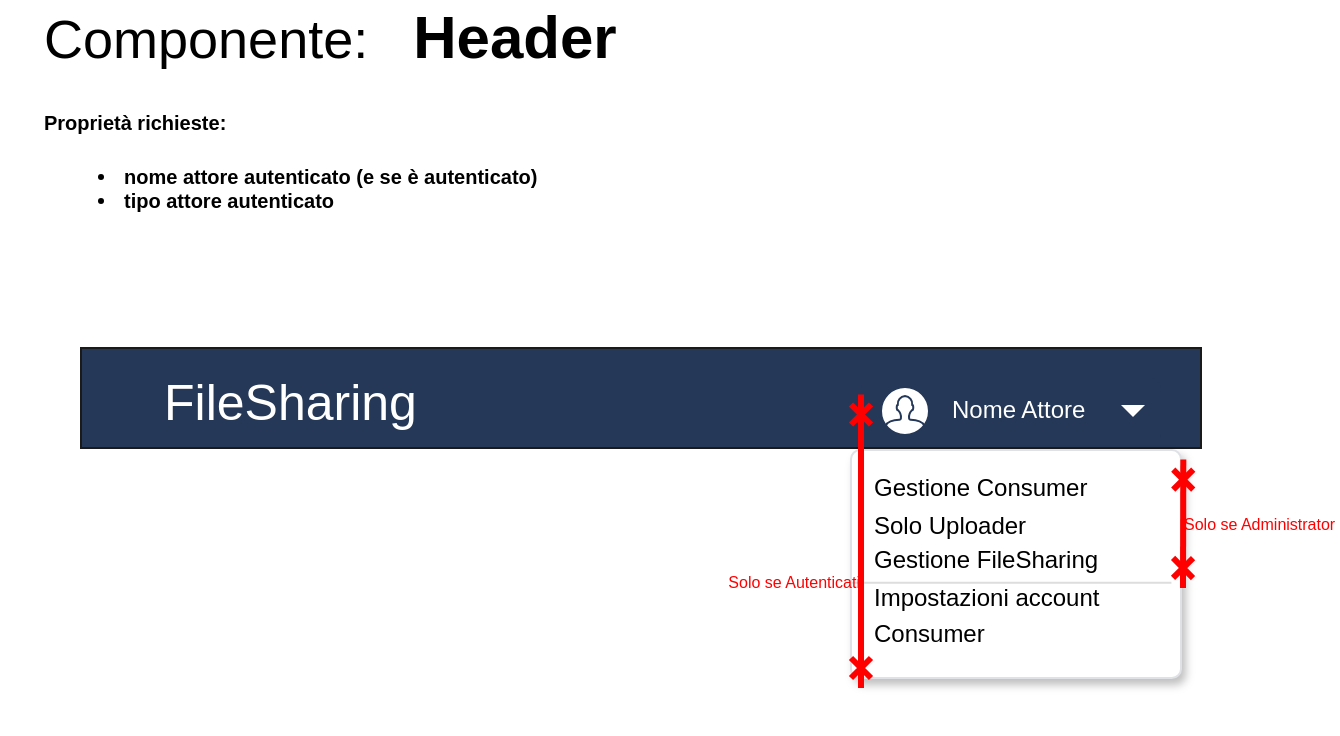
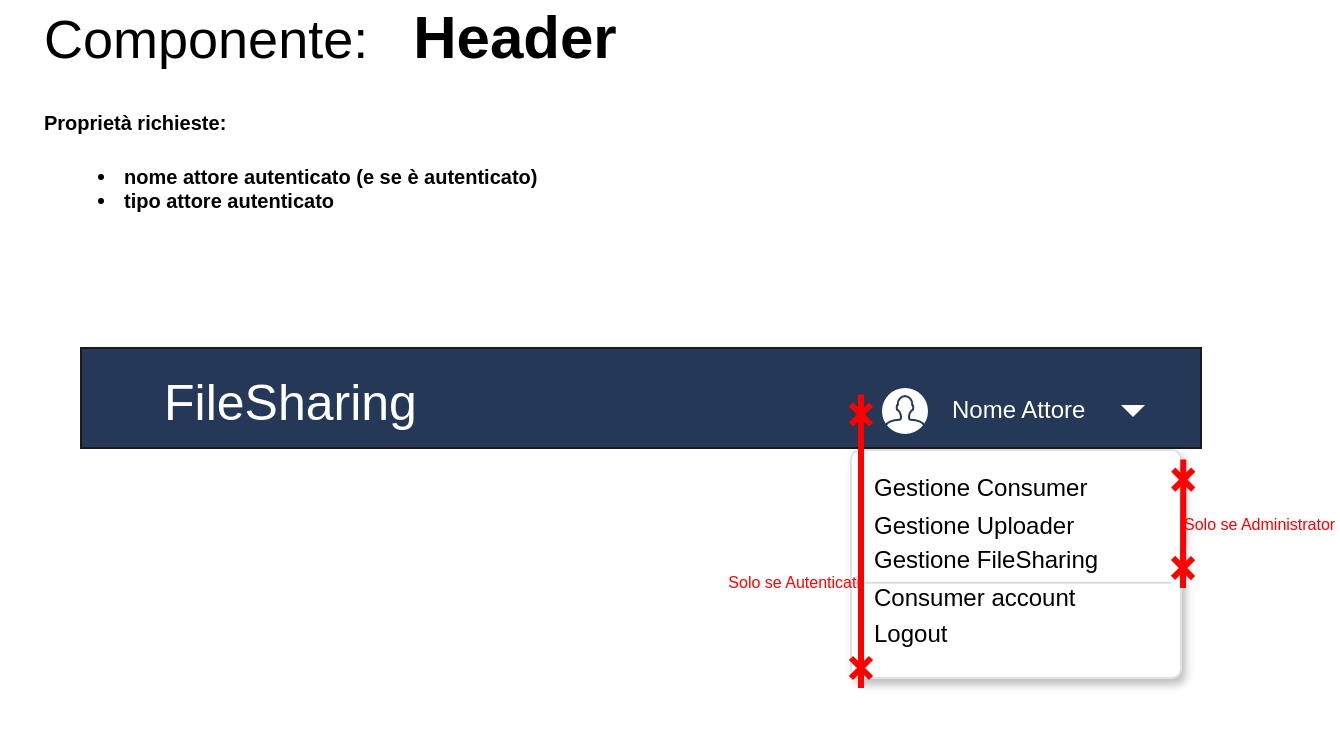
  <mxCell id="0" />
  <mxCell id="1" parent="0" />
  <mxCell id="2" value="&lt;font style=&quot;font-size: 25px&quot;&gt;FileSharing&lt;/font&gt;" style="whiteSpace=wrap;html=1;shadow=0;dashed=0;fontSize=30;align=left;fillColor=#253858;strokeColor=#1A1A1A;fontColor=#FFFFFF;spacingLeft=40;" vertex="1" parent="1"><mxGeometry x="40" y="145.5" width="560" height="50" as="geometry" /></mxCell>
  <mxCell id="3" value="" style="group" vertex="1" connectable="0" parent="1"><mxGeometry x="430" y="160.5" width="160" height="157" as="geometry" /></mxCell>
  <mxCell id="4" value="" style="rounded=1;fillColor=#253858;strokeColor=none;html=1;" vertex="1" parent="3"><mxGeometry width="150" height="33" as="geometry" /></mxCell>
  <mxCell id="5" value="" style="shape=triangle;direction=south;fillColor=#ffffff;strokeColor=none;html=1" vertex="1" parent="4"><mxGeometry x="1" y="0.5" width="12" height="6" relative="1" as="geometry"><mxPoint x="-20" y="-3" as="offset" /></mxGeometry></mxCell>
  <mxCell id="6" value="Nome Attore" style="shape=mxgraph.ios7.icons.user;fillColor=#ffffff;strokeColor=#253858;html=1;fontColor=#ffffff;align=left;fontSize=12;spacingLeft=10;labelPosition=right;verticalLabelPosition=middle;verticalAlign=middle;" vertex="1" parent="4"><mxGeometry y="0.5" width="24" height="24" relative="1" as="geometry"><mxPoint x="10" y="-12" as="offset" /></mxGeometry></mxCell>
  <mxCell id="7" value="" style="rounded=1;fillColor=#ffffff;strokeColor=#DFE1E5;shadow=1;html=1;arcSize=4" vertex="1" parent="3"><mxGeometry x="-5" y="36" width="165" height="114" as="geometry" /></mxCell>
  <mxCell id="8" value="" style="shape=line;strokeColor=#dddddd;perimeter=none;resizeWidth=1;" vertex="1" parent="7"><mxGeometry x="0.214" y="57" width="160" height="18.843" as="geometry"><mxPoint y="68" as="offset" /></mxGeometry></mxCell>
  <mxCell id="9" value="Gestione Consumer" style="html=1;shadow=0;dashed=0;shape=mxgraph.bootstrap.rect;strokeColor=none;spacingLeft=10;align=left;fillColor=none;whiteSpace=wrap;resizeWidth=1;" vertex="1" parent="7"><mxGeometry width="160" height="20" relative="1" as="geometry"><mxPoint y="9" as="offset" /></mxGeometry></mxCell>
  <mxCell id="10" value="Gestione FileSharing" style="html=1;shadow=0;dashed=0;shape=mxgraph.bootstrap.rect;strokeColor=none;spacingLeft=10;align=left;fillColor=none;whiteSpace=wrap;resizeWidth=1;" vertex="1" parent="7"><mxGeometry y="36.744" width="160" height="18.843" as="geometry"><mxPoint y="9" as="offset" /></mxGeometry></mxCell>
- <mxCell id="11" value="Impostazioni account" style="html=1;shadow=0;dashed=0;shape=mxgraph.bootstrap.rect;strokeColor=none;spacingLeft=10;align=left;fillColor=none;whiteSpace=wrap;resizeWidth=1;" vertex="1" parent="7"><mxGeometry y="55.587" width="160" height="18.843" as="geometry"><mxPoint y="9" as="offset" /></mxGeometry></mxCell>
- <mxCell id="12" value="Consumer" style="html=1;shadow=0;dashed=0;shape=mxgraph.bootstrap.rect;strokeColor=none;spacingLeft=10;align=left;fillColor=none;whiteSpace=wrap;resizeWidth=1;" vertex="1" parent="7"><mxGeometry y="74.43" width="160" height="18.843" as="geometry"><mxPoint y="9" as="offset" /></mxGeometry></mxCell>
- <mxCell id="13" value="Solo Uploader" style="html=1;shadow=0;dashed=0;shape=mxgraph.bootstrap.rect;strokeColor=none;spacingLeft=10;align=left;fillColor=none;whiteSpace=wrap;resizeWidth=1;" vertex="1" parent="3"><mxGeometry x="-5" y="55" width="160" height="20" as="geometry"><mxPoint y="9" as="offset" /></mxGeometry></mxCell>
+ <mxCell id="11" value="Consumer account" style="html=1;shadow=0;dashed=0;shape=mxgraph.bootstrap.rect;strokeColor=none;spacingLeft=10;align=left;fillColor=none;whiteSpace=wrap;resizeWidth=1;" vertex="1" parent="7"><mxGeometry y="55.587" width="160" height="18.843" as="geometry"><mxPoint y="9" as="offset" /></mxGeometry></mxCell>
+ <mxCell id="12" value="Logout" style="html=1;shadow=0;dashed=0;shape=mxgraph.bootstrap.rect;strokeColor=none;spacingLeft=10;align=left;fillColor=none;whiteSpace=wrap;resizeWidth=1;" vertex="1" parent="7"><mxGeometry y="74.43" width="160" height="18.843" as="geometry"><mxPoint y="9" as="offset" /></mxGeometry></mxCell>
+ <mxCell id="13" value="Gestione Uploader" style="html=1;shadow=0;dashed=0;shape=mxgraph.bootstrap.rect;strokeColor=none;spacingLeft=10;align=left;fillColor=none;whiteSpace=wrap;resizeWidth=1;" vertex="1" parent="3"><mxGeometry x="-5" y="55" width="160" height="20" as="geometry"><mxPoint y="9" as="offset" /></mxGeometry></mxCell>
  <mxCell id="14" value="" style="endArrow=cross;startArrow=cross;html=1;fontSize=30;fontColor=#FFFFFF;startFill=0;endFill=0;entryX=1.007;entryY=0.042;entryDx=0;entryDy=0;entryPerimeter=0;strokeWidth=3;strokeColor=#FF0000;" edge="1" parent="1" target="7"><mxGeometry width="50" height="50" relative="1" as="geometry"><mxPoint x="591" y="265.5" as="sourcePoint" /><mxPoint x="640" y="205.5" as="targetPoint" /></mxGeometry></mxCell>
  <mxCell id="15" value="&lt;font color=&quot;#ff0000&quot; style=&quot;font-size: 8px&quot;&gt;Solo se Administrator&lt;/font&gt;" style="text;html=1;resizable=0;points=[];align=left;verticalAlign=middle;labelBackgroundColor=none;fontSize=30;fontColor=#FFFFFF;" vertex="1" connectable="0" parent="14"><mxGeometry x="-0.559" y="2" relative="1" as="geometry"><mxPoint x="1" y="-26" as="offset" /></mxGeometry></mxCell>
  <mxCell id="16" value="" style="endArrow=cross;startArrow=cross;html=1;fontSize=30;fontColor=#FFFFFF;startFill=0;endFill=0;entryX=0;entryY=0.25;entryDx=0;entryDy=0;strokeWidth=3;strokeColor=#FF0000;" edge="1" parent="1" target="4"><mxGeometry width="50" height="50" relative="1" as="geometry"><mxPoint x="430" y="315.5" as="sourcePoint" /><mxPoint x="601.155" y="211.288" as="targetPoint" /></mxGeometry></mxCell>
  <mxCell id="17" value="&lt;font color=&quot;#ff0000&quot; style=&quot;font-size: 8px&quot;&gt;Solo se Autenticati&lt;/font&gt;" style="text;html=1;resizable=0;points=[];align=right;verticalAlign=middle;labelBackgroundColor=none;fontSize=30;fontColor=#FFFFFF;" vertex="1" connectable="0" parent="16"><mxGeometry x="-0.559" y="2" relative="1" as="geometry"><mxPoint x="2" y="-29.5" as="offset" /></mxGeometry></mxCell>
  <mxCell id="18" value="&lt;font color=&quot;#000000&quot;&gt;&lt;span style=&quot;font-size: 27px&quot;&gt;Componente:&amp;nbsp; &amp;nbsp;&lt;/span&gt;&lt;b&gt;Header&lt;br&gt;&lt;font size=&quot;1&quot;&gt;Proprietà richieste:&lt;br&gt;&lt;ul&gt;&lt;li&gt;&lt;font color=&quot;#000000&quot;&gt;&lt;b&gt;&lt;font size=&quot;1&quot;&gt;nome attore autenticato (e se è autenticato)&lt;/font&gt;&lt;/b&gt;&lt;/font&gt;&lt;/li&gt;&lt;li&gt;&lt;font color=&quot;#000000&quot;&gt;&lt;b&gt;&lt;font size=&quot;1&quot;&gt;tipo attore autenticato&lt;/font&gt;&lt;/b&gt;&lt;/font&gt;&lt;/li&gt;&lt;/ul&gt;&lt;/font&gt;&lt;/b&gt;&lt;/font&gt;" style="text;html=1;strokeColor=none;fillColor=none;align=left;verticalAlign=middle;whiteSpace=wrap;rounded=0;labelBackgroundColor=none;fontSize=30;fontColor=#FFFFFF;" vertex="1" parent="1"><mxGeometry x="20" y="20" width="475" height="20" as="geometry" /></mxCell>
